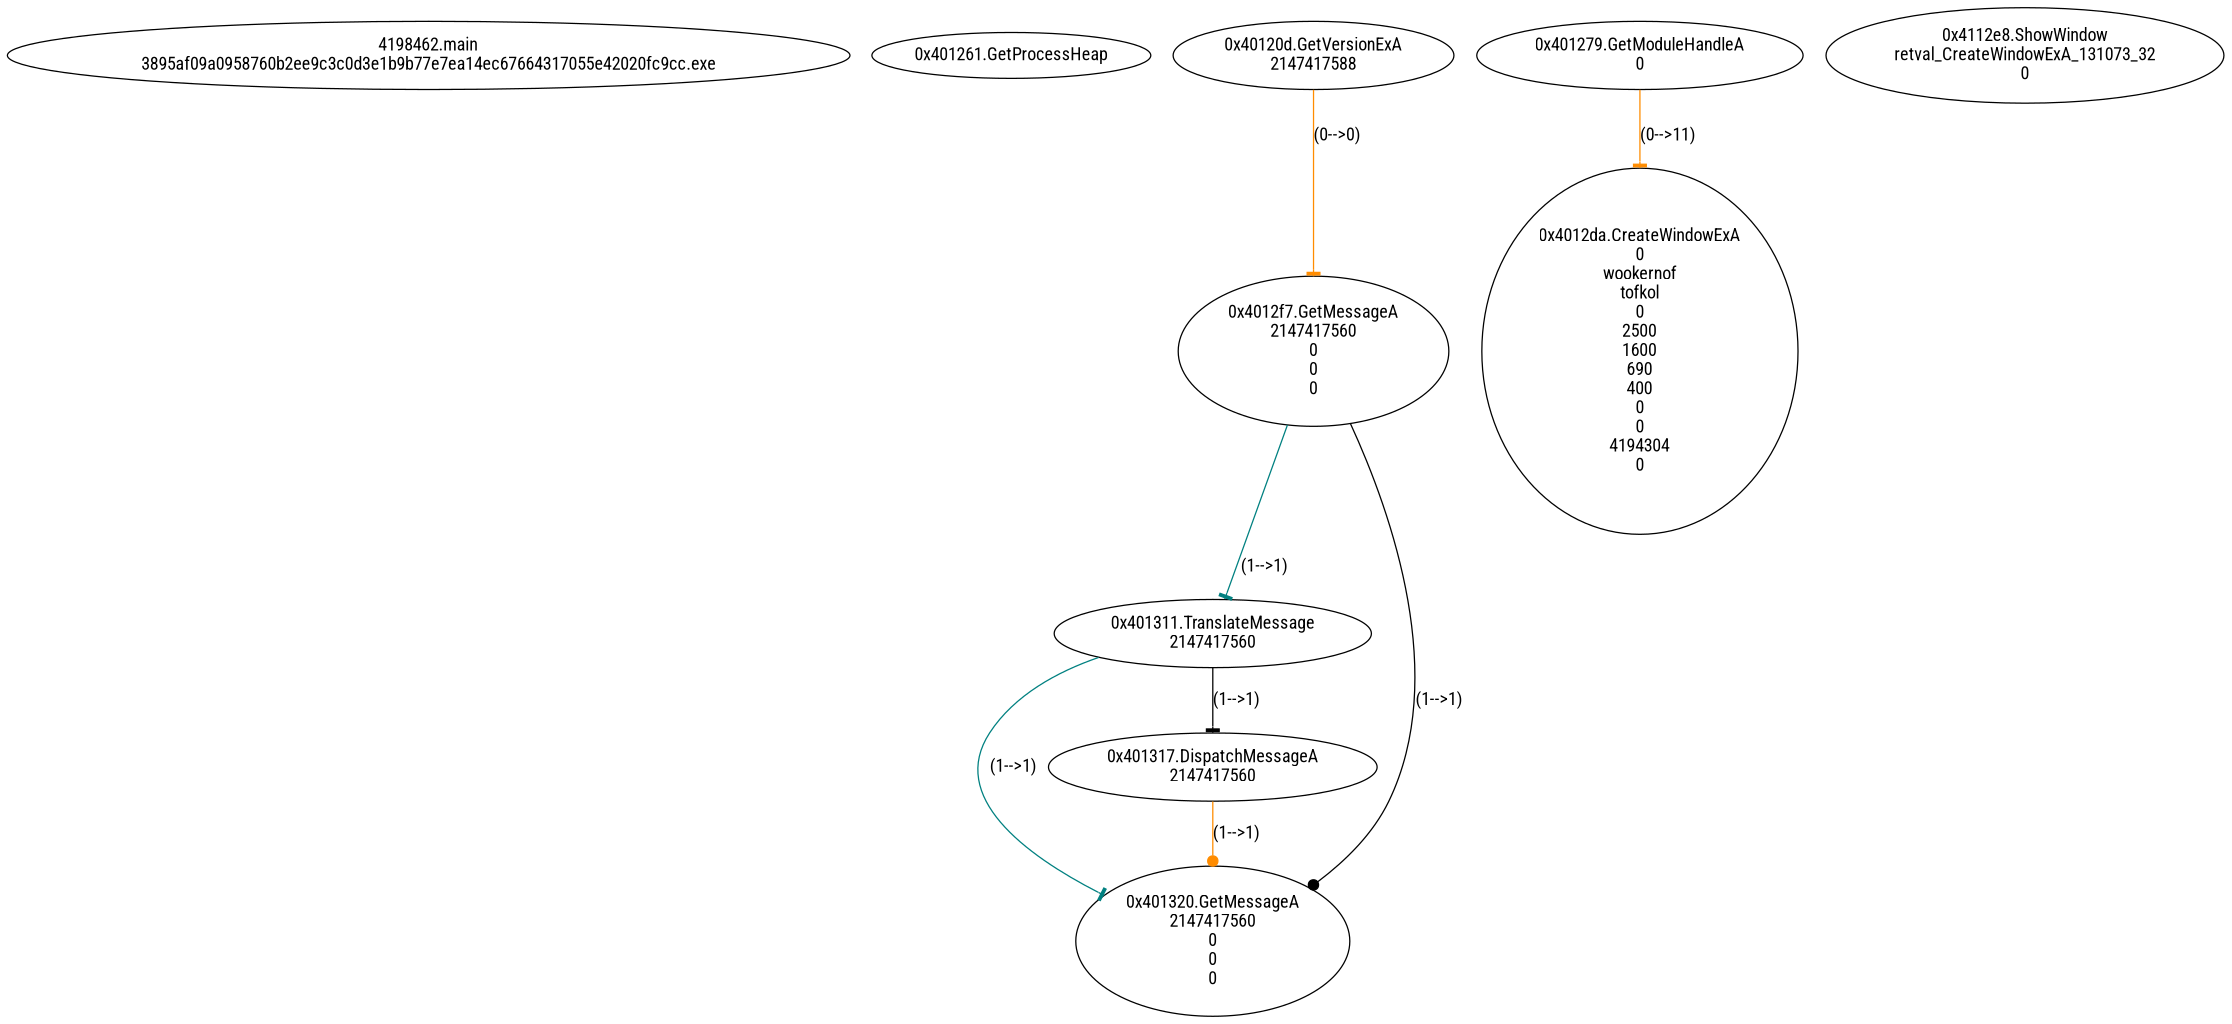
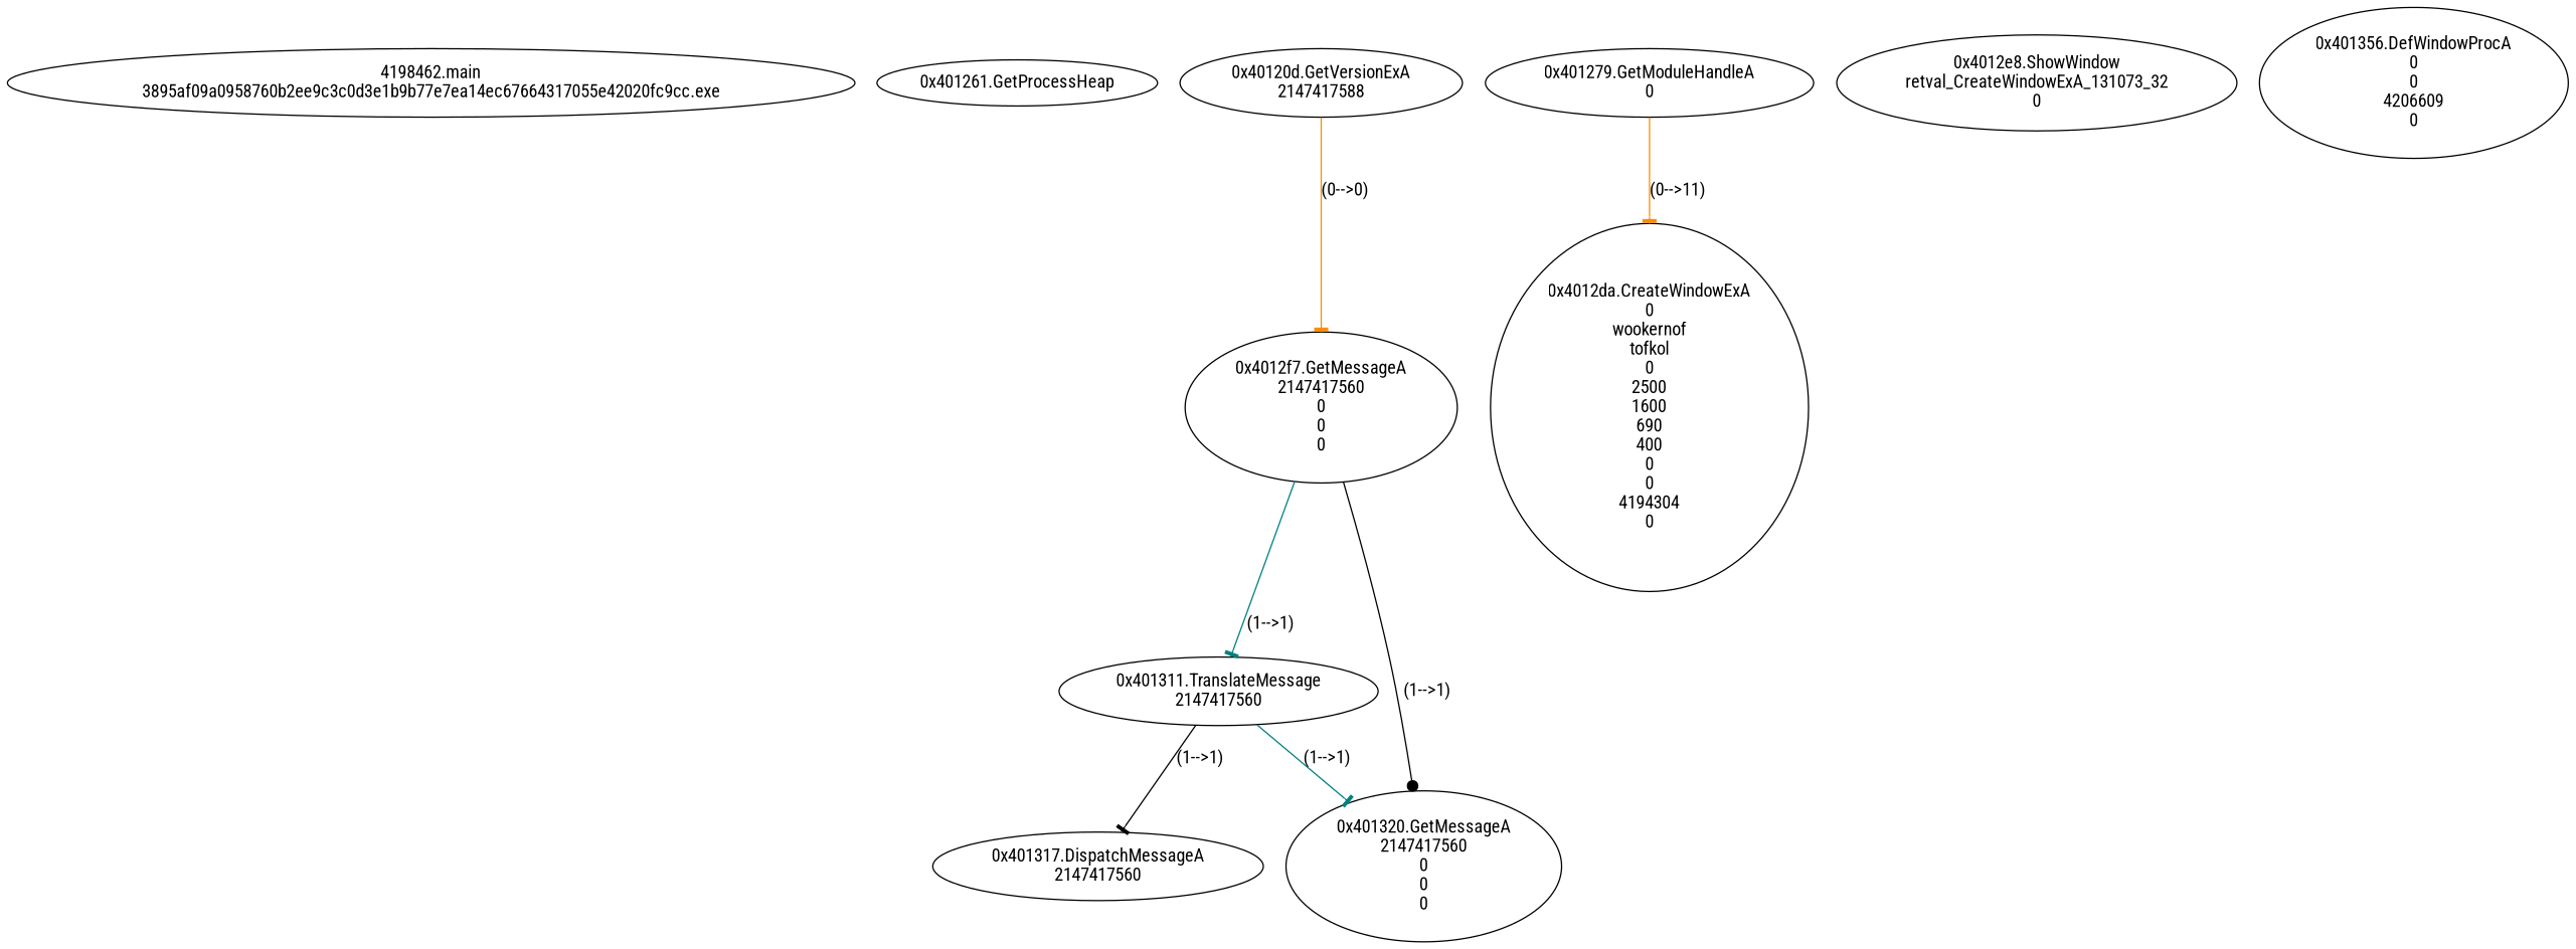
  digraph {
    fontname="Roboto Condensed"
    node [fontname="Roboto Condensed"]
    edge [arrowhead=tee color=darkorange fontname="Roboto Condensed"]
    n1 [label="4198462.main\n3895af09a0958760b2ee9c3c0d3e1b9b77e7ea14ec67664317055e42020fc9cc.exe"]
    n2 [label="0x401261.GetProcessHeap\n"]
    n3 [label="0x40120d.GetVersionExA\n2147417588"]
    n4 [label="0x4012f7.GetMessageA\n2147417560\n0\n0\n0"]
    n5 [label="0x401311.TranslateMessage\n2147417560"]
    n6 [label="0x401320.GetMessageA\n2147417560\n0\n0\n0"]
    n7 [label="0x401279.GetModuleHandleA\n0"]
    n8 [label="0x4012da.CreateWindowExA\n0\nwookernof\ntofkol\n0\n2500\n1600\n690\n400\n0\n0\n4194304\n0"]
-   n9 [label="0x4112e8.ShowWindow\nretval_CreateWindowExA_131073_32\n0"]
+   n9 [label="0x4012e8.ShowWindow\nretval_CreateWindowExA_131073_32\n0"]
    n10 [label="0x401317.DispatchMessageA\n2147417560"]
+   n11 [label="0x401356.DefWindowProcA\n0\n0\n4206609\n0"]
    n3 -> n4 [label="(0-->0)"]
    n4 -> n5 [color=teal label="(1-->1)"]
    n4 -> n6 [arrowhead=dot color=black label="(1-->1)"]
    n5 -> n6 [color=teal label="(1-->1)"]
    n5 -> n10 [color=black label="(1-->1)"]
    n7 -> n8 [label="(0-->11)"]
-   n10 -> n6 [arrowhead=dot label="(1-->1)"]
  }
